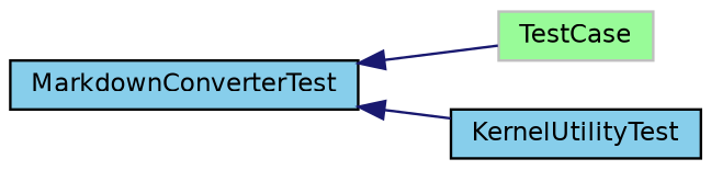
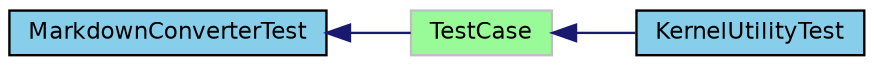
  digraph {
    rankdir=LR
    node [color=black fillcolor=skyblue fontname=Helvetica fontsize=10 shape=record style=filled]
    edge [color=midnightblue dir=back fontname=Helvetica fontsize=10 labelfontname=Helvetica labelfontsize=10 style=solid]
    n1 [color=grey75 fillcolor=palegreen height=0.2 label=TestCase width=0.4]
    n2 [height=0.2 label=KernelUtilityTest width=0.4]
    n3 [height=0.2 label=MarkdownConverterTest width=0.4]
-   n3 -> n2
+   n1 -> n2
    n3 -> n1
  }
